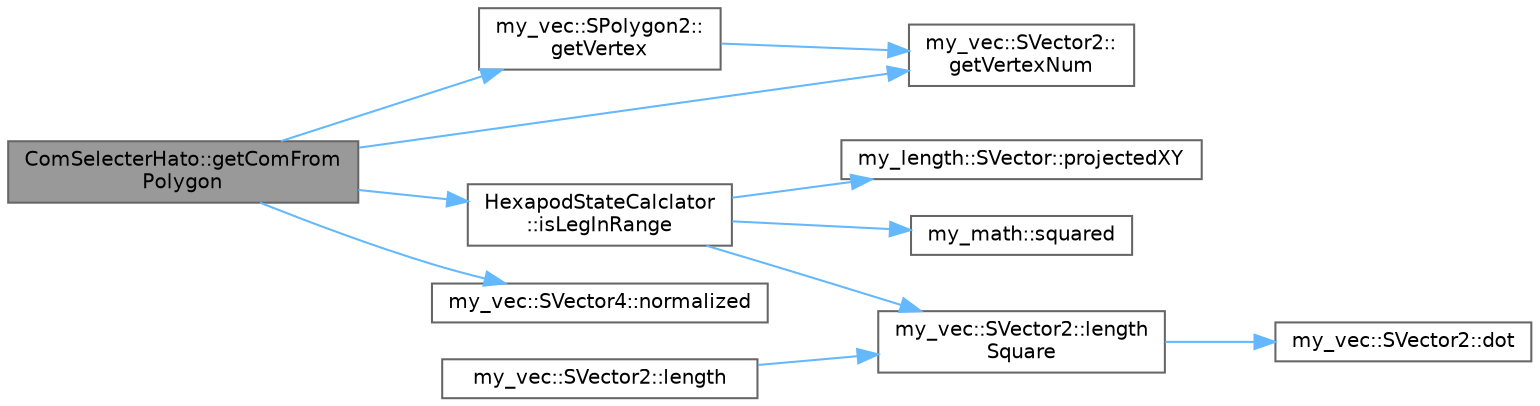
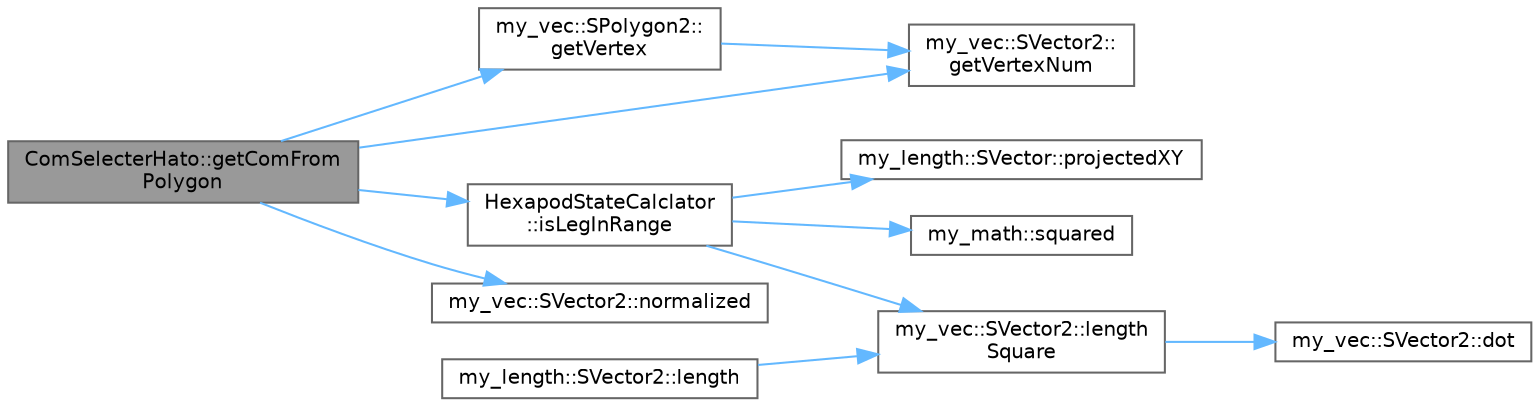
  digraph {
    rankdir=LR
    node [color=grey40 fillcolor=white fontname=Helvetica fontsize=10 shape=box style=filled]
    edge [color=steelblue1 fontname=Helvetica fontsize=10 labelfontname=Helvetica labelfontsize=10 style=solid]
    n1 [color=gray40 fillcolor=grey60 fontcolor=black height=0.2 label="ComSelecterHato::getComFrom\lPolygon" width=0.4]
    n2 [height=0.2 label="my_vec::SPolygon2::\lgetVertex" width=0.4]
    n3 [height=0.2 label="my_vec::SVector2::\lgetVertexNum" width=0.4]
    n4 [height=0.2 label="HexapodStateCalclator\l::isLegInRange" width=0.4]
-   n5 [height=0.2 label="my_vec::SVector4::normalized" width=0.4]
+   n5 [height=0.2 label="my_vec::SVector2::normalized" width=0.4]
    n6 [height=0.2 label="my_vec::SVector2::length\lSquare" width=0.4]
    n7 [height=0.2 label="my_length::SVector::projectedXY" width=0.4]
    n8 [height=0.2 label="my_math::squared" width=0.4]
    n9 [height=0.2 label="my_vec::SVector2::dot" width=0.4]
-   n10 [height=0.2 label="my_vec::SVector2::length" width=0.4]
+   n10 [height=0.2 label="my_length::SVector2::length" width=0.4]
    n1 -> n2
    n1 -> n3
    n1 -> n4
    n1 -> n5
    n2 -> n3
    n4 -> n6
    n4 -> n7
    n4 -> n8
    n6 -> n9
    n10 -> n6
  }
